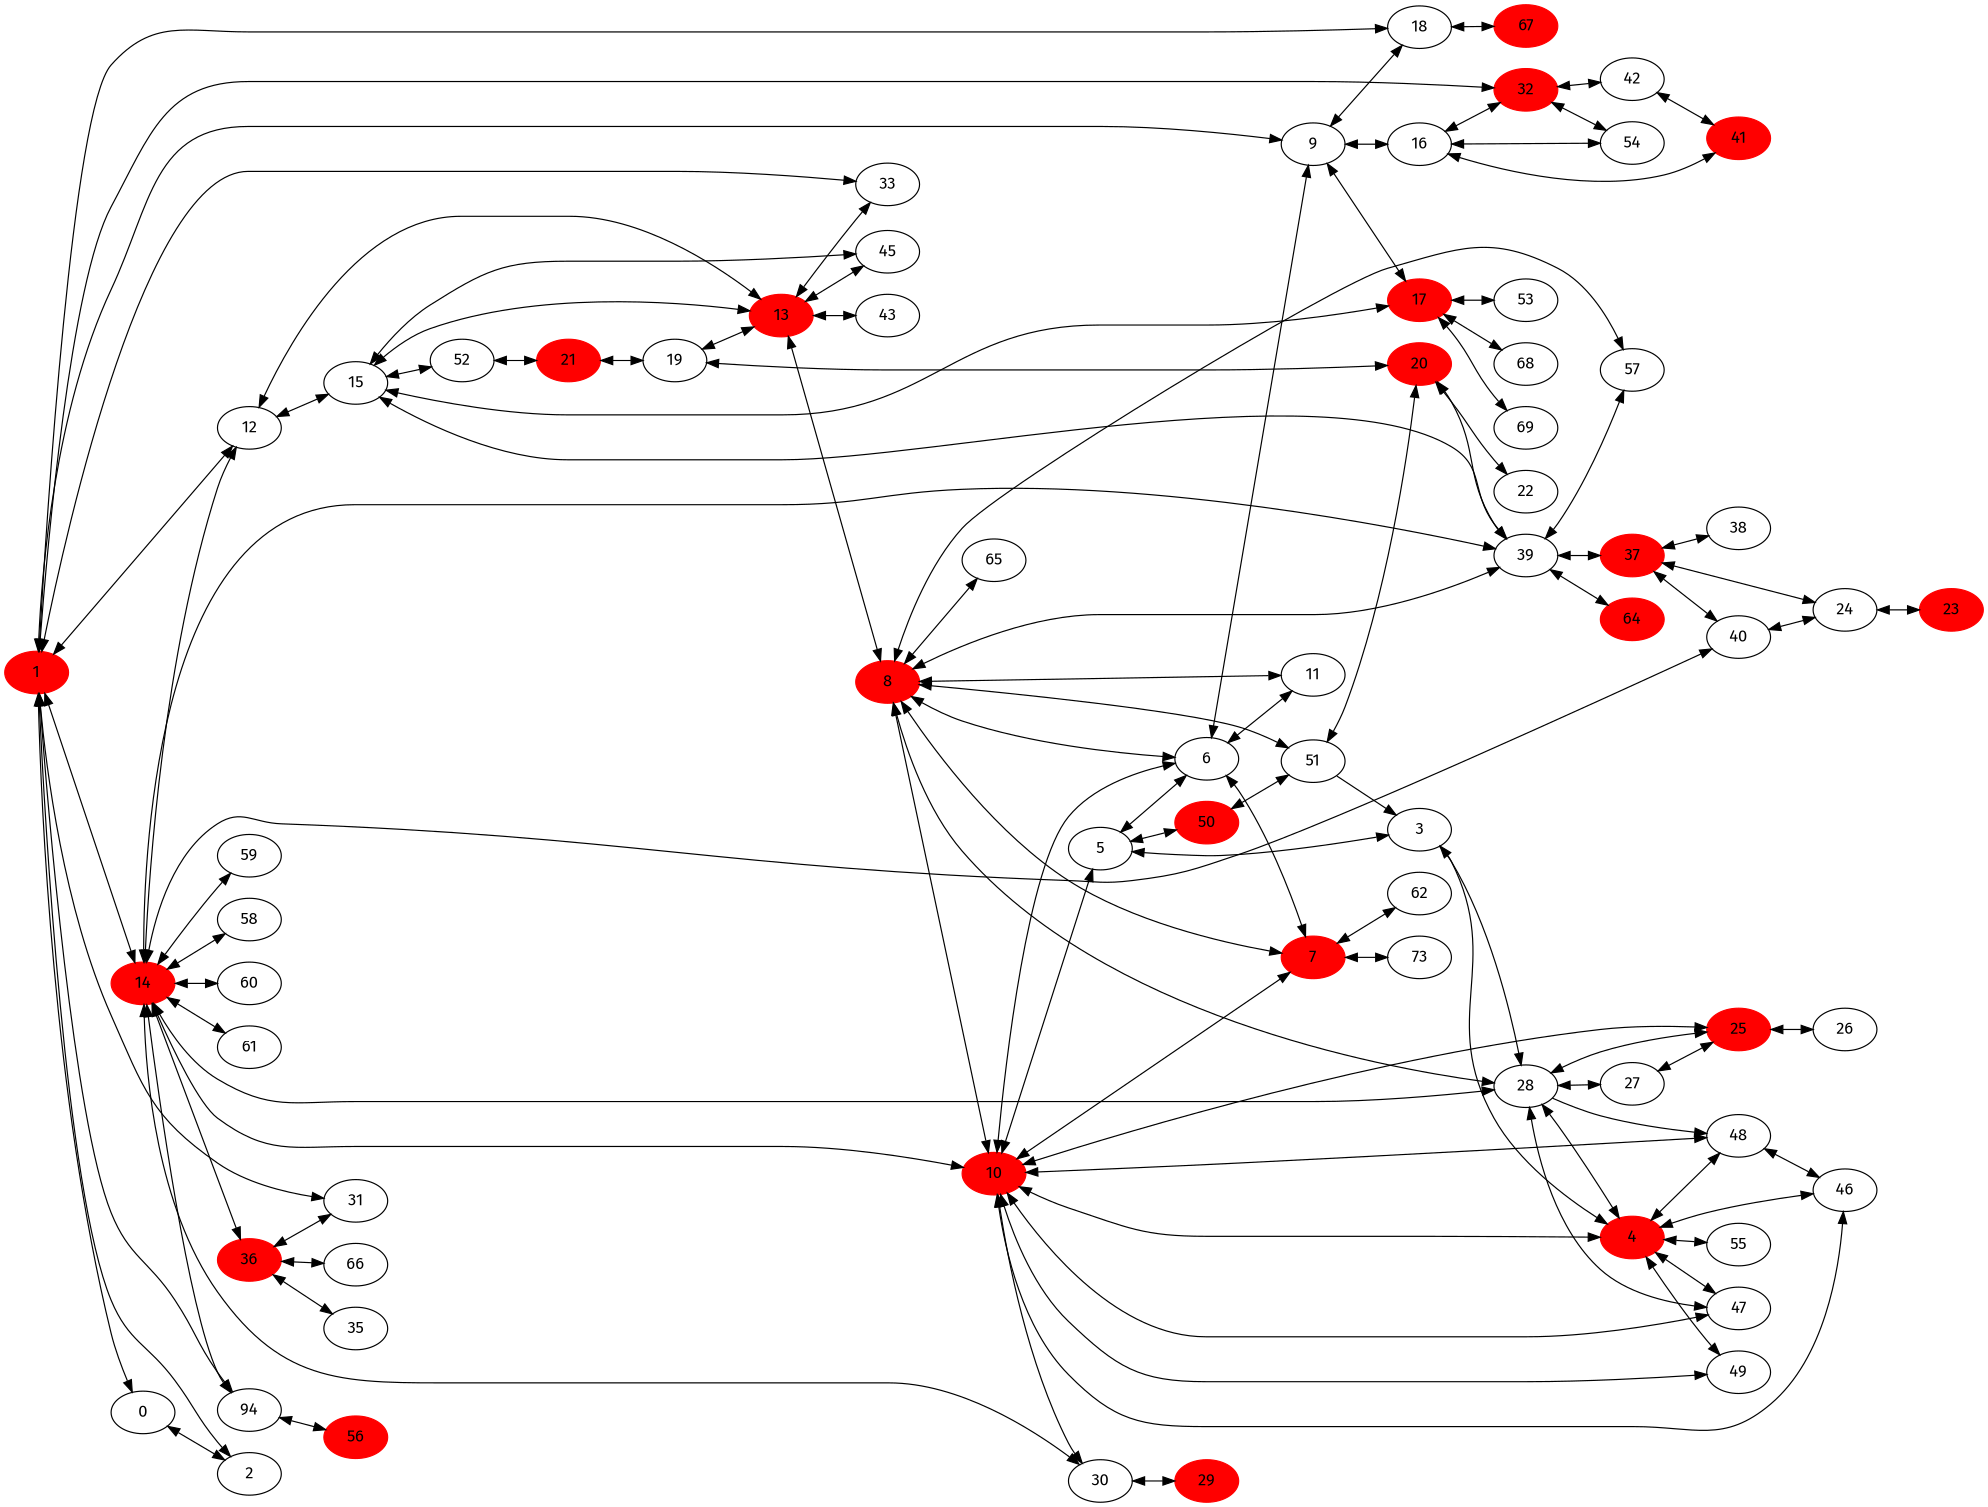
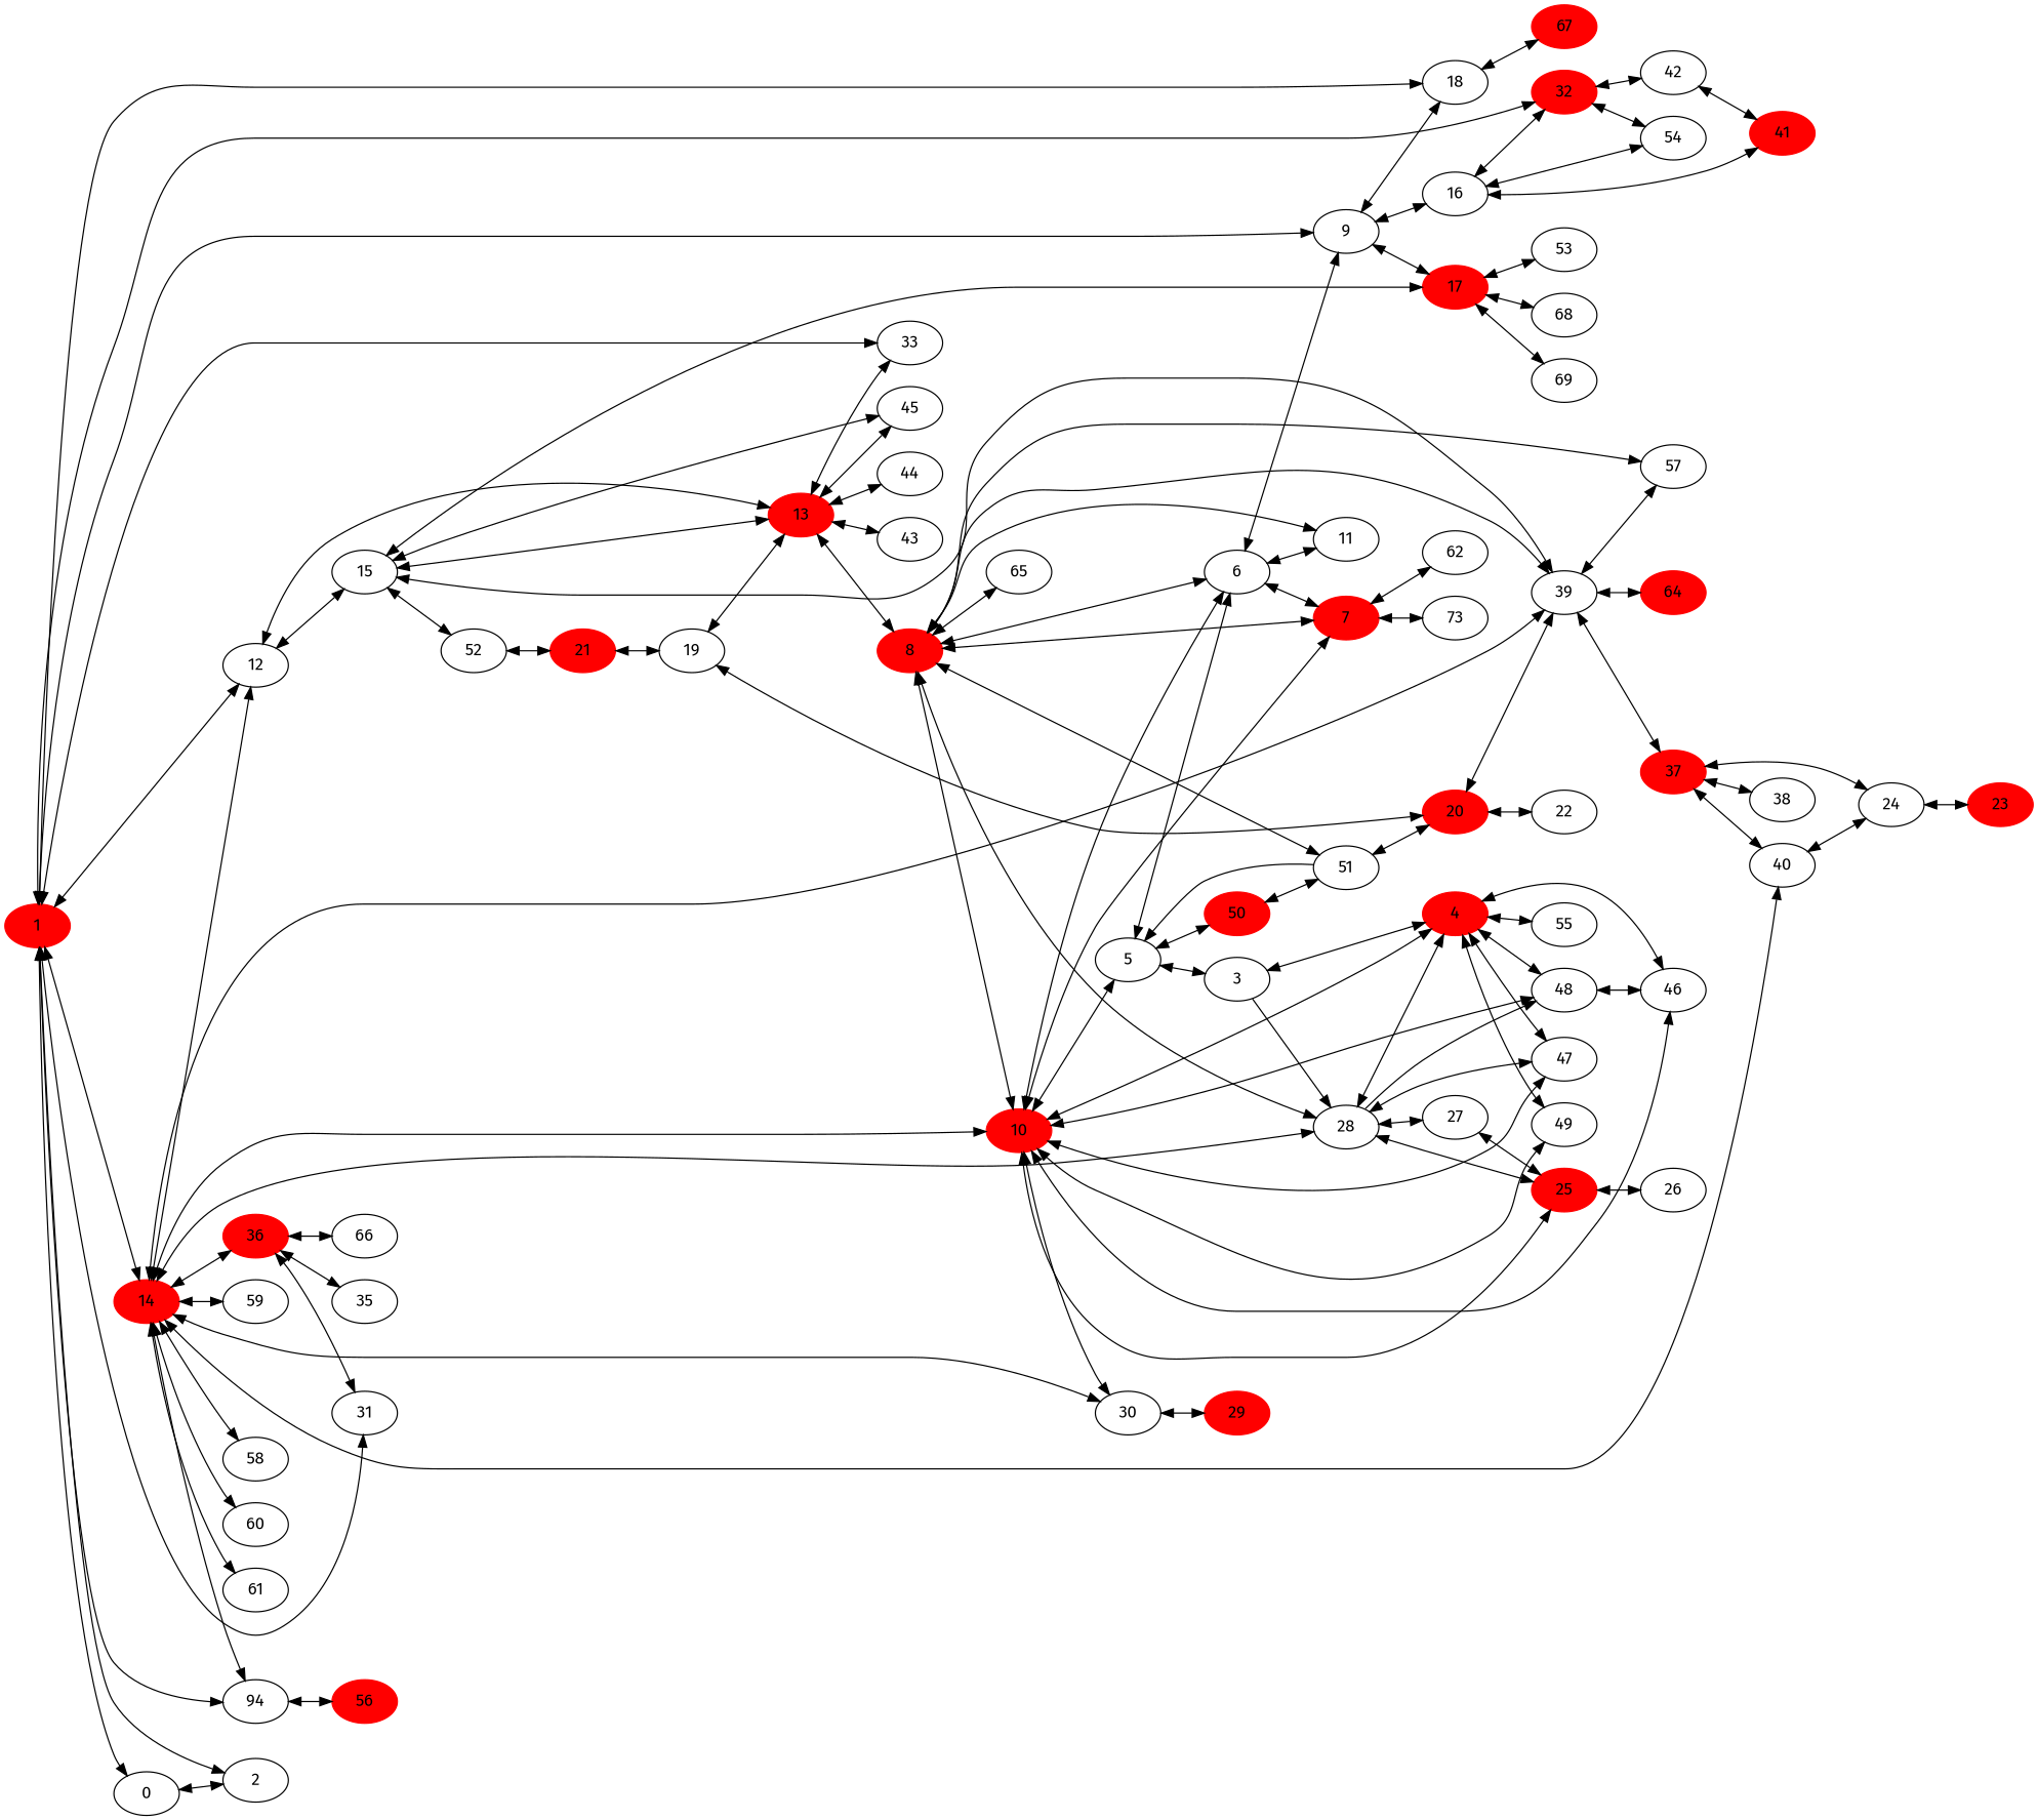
  strict digraph {
    concentrate=true
    fontname="Fira Sans"
    rankdir=LR
    node [fontname="Fira Sans"]
    edge [fontname="Fira Sans"]
    1 [color=red style=filled]
    14 [color=red style=filled]
    32 [color=red style=filled]
    0
    2
    31
    33
    12
    9
    n10 [label=94]
    18
    10 [color=red style=filled]
    28
    39
    30
    36 [color=red style=filled]
    59
    58
    40
    60
    61
    16
    54
    42
    13 [color=red style=filled]
    15
    6
    17 [color=red style=filled]
    56 [color=red style=filled]
    67 [color=red style=filled]
    4 [color=red style=filled]
    3
    46
    47
    55
    48
    49
    7 [color=red style=filled]
    8 [color=red style=filled]
    25 [color=red style=filled]
    5
    27
    62
    n44 [label=73]
    51
    11
    65
    57
    43
+   44
    45
    19
    20 [color=red style=filled]
    50 [color=red style=filled]
    37 [color=red style=filled]
    64 [color=red style=filled]
    26
    29 [color=red style=filled]
    52
    21 [color=red style=filled]
    35
    66
    24
    53
    68
    69
    22
    23 [color=red style=filled]
    41 [color=red style=filled]
    38
    1 -> 14
    1 -> 32
    1 -> 0
    1 -> 2
    1 -> 31
    1 -> 33
    1 -> 12
    1 -> 9
    1 -> n10
    1 -> 18
    14 -> 1
    14 -> 12
    14 -> n10
    14 -> 10
    14 -> 28
    14 -> 39
    14 -> 30
    14 -> 36
    14 -> 59
    14 -> 58
    14 -> 40
    14 -> 60
    14 -> 61
    32 -> 1
    32 -> 16
    32 -> 54
    32 -> 42
    0 -> 1
    0 -> 2
    2 -> 1
    2 -> 0
    31 -> 1
    31 -> 36
    33 -> 1
    33 -> 13
    12 -> 1
    12 -> 14
    12 -> 13
    12 -> 15
    9 -> 1
    9 -> 18
    9 -> 16
    9 -> 6
    9 -> 17
    n10 -> 1
    n10 -> 14
    n10 -> 56
    18 -> 1
    18 -> 9
    18 -> 67
    10 -> 14
    10 -> 30
    10 -> 6
    10 -> 4
    10 -> 46
    10 -> 47
    10 -> 48
    10 -> 49
    10 -> 7
    10 -> 8
    10 -> 25
    10 -> 5
    28 -> 14
    28 -> 4
    28 -> 47
    28 -> 48
    28 -> 8
    28 -> 25
    28 -> 27
    39 -> 14
    39 -> 15
    39 -> 8
    39 -> 57
    39 -> 20
    39 -> 37
    39 -> 64
    30 -> 14
    30 -> 10
    30 -> 29
    36 -> 14
    36 -> 31
    36 -> 35
    36 -> 66
    59 -> 14
    58 -> 14
    40 -> 14
    40 -> 37
    40 -> 24
    60 -> 14
    61 -> 14
    16 -> 32
    16 -> 9
    16 -> 54
    16 -> 41
    54 -> 32
    54 -> 16
    42 -> 32
    42 -> 41
    13 -> 33
    13 -> 12
    13 -> 15
    13 -> 8
    13 -> 43
+   13 -> 44
    13 -> 45
    13 -> 19
    15 -> 12
    15 -> 39
    15 -> 13
    15 -> 17
    15 -> 45
    15 -> 52
    6 -> 9
    6 -> 10
    6 -> 7
    6 -> 8
    6 -> 5
    6 -> 11
    17 -> 9
    17 -> 15
    17 -> 53
    17 -> 68
    17 -> 69
    56 -> n10
    67 -> 18
    4 -> 10
    4 -> 28
    4 -> 3
    4 -> 46
    4 -> 47
    4 -> 55
    4 -> 48
    4 -> 49
    3 -> 28
    3 -> 4
    3 -> 5
    46 -> 10
    46 -> 4
    46 -> 48
    47 -> 10
    47 -> 28
    47 -> 4
    55 -> 4
    48 -> 10
    48 -> 4
    48 -> 46
    49 -> 10
    49 -> 4
    7 -> 10
    7 -> 6
    7 -> 8
    7 -> 62
    7 -> n44
    8 -> 10
    8 -> 28
    8 -> 39
    8 -> 13
    8 -> 6
    8 -> 7
    8 -> 51
    8 -> 11
    8 -> 65
    8 -> 57
    25 -> 10
    25 -> 28
    25 -> 27
    25 -> 26
    5 -> 10
    5 -> 6
    5 -> 3
    5 -> 50
    27 -> 28
    27 -> 25
    62 -> 7
    n44 -> 7
    51 -> 8
-   51 -> 3
+   51 -> 5
    51 -> 20
    51 -> 50
    11 -> 6
    11 -> 8
    65 -> 8
    57 -> 39
    57 -> 8
    43 -> 13
+   44 -> 13
    45 -> 13
    45 -> 15
    19 -> 13
    19 -> 20
    19 -> 21
    20 -> 39
    20 -> 51
    20 -> 19
    20 -> 22
    50 -> 5
    50 -> 51
    37 -> 39
    37 -> 40
    37 -> 24
    37 -> 38
    64 -> 39
    26 -> 25
    29 -> 30
    52 -> 15
    52 -> 21
    21 -> 19
    21 -> 52
    35 -> 36
    66 -> 36
    24 -> 40
    24 -> 37
    24 -> 23
    53 -> 17
    68 -> 17
    69 -> 17
    22 -> 20
    23 -> 24
    41 -> 16
    41 -> 42
    38 -> 37
  }
